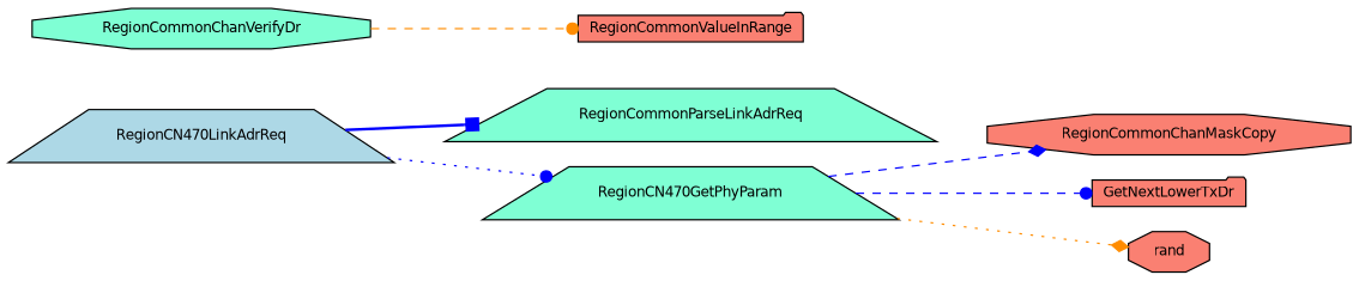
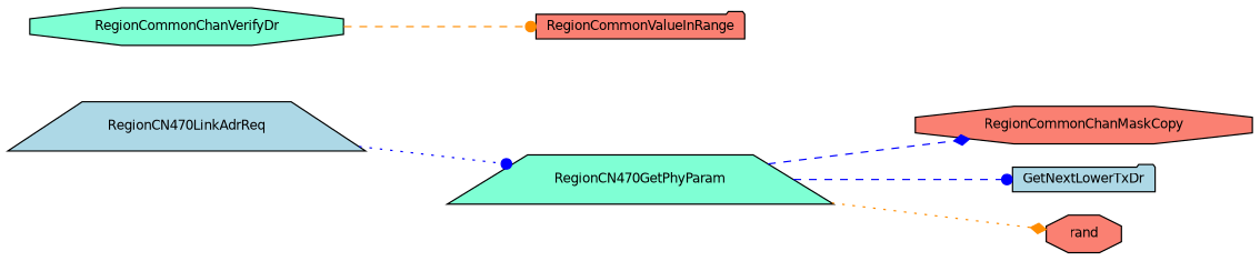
  digraph {
    rankdir=LR
    node [color=black fillcolor=aquamarine fontname=Helvetica fontsize=10 shape=trapezium style=filled]
    edge [arrowhead=dot color=blue fontname=Helvetica fontsize=10 labelfontname=Helvetica labelfontsize=10 style=dashed]
    n1 [fillcolor=lightblue fontcolor=black height=0.2 label=RegionCN470LinkAdrReq width=0.4]
-   n2 [height=0.2 label=RegionCommonParseLinkAdrReq width=0.4]
    n3 [height=0.2 label=RegionCN470GetPhyParam width=0.4]
    n4 [fillcolor=salmon height=0.2 label=RegionCommonChanMaskCopy shape=octagon width=0.4]
-   n5 [fillcolor=salmon height=0.2 label=GetNextLowerTxDr shape=folder width=0.4]
+   n5 [fillcolor=lightblue height=0.2 label=GetNextLowerTxDr shape=folder width=0.4]
    n6 [fillcolor=salmon height=0.2 label=rand shape=octagon width=0.4]
    n7 [height=0.2 label=RegionCommonChanVerifyDr shape=octagon width=0.4]
    n8 [fillcolor=salmon height=0.2 label=RegionCommonValueInRange shape=folder width=0.4]
-   n1 -> n2 [arrowhead=box style=bold]
    n1 -> n3 [style=dotted]
    n3 -> n4 [arrowhead=diamond]
    n3 -> n5
    n3 -> n6 [arrowhead=diamond color=darkorange style=dotted]
    n7 -> n8 [color=darkorange]
  }
